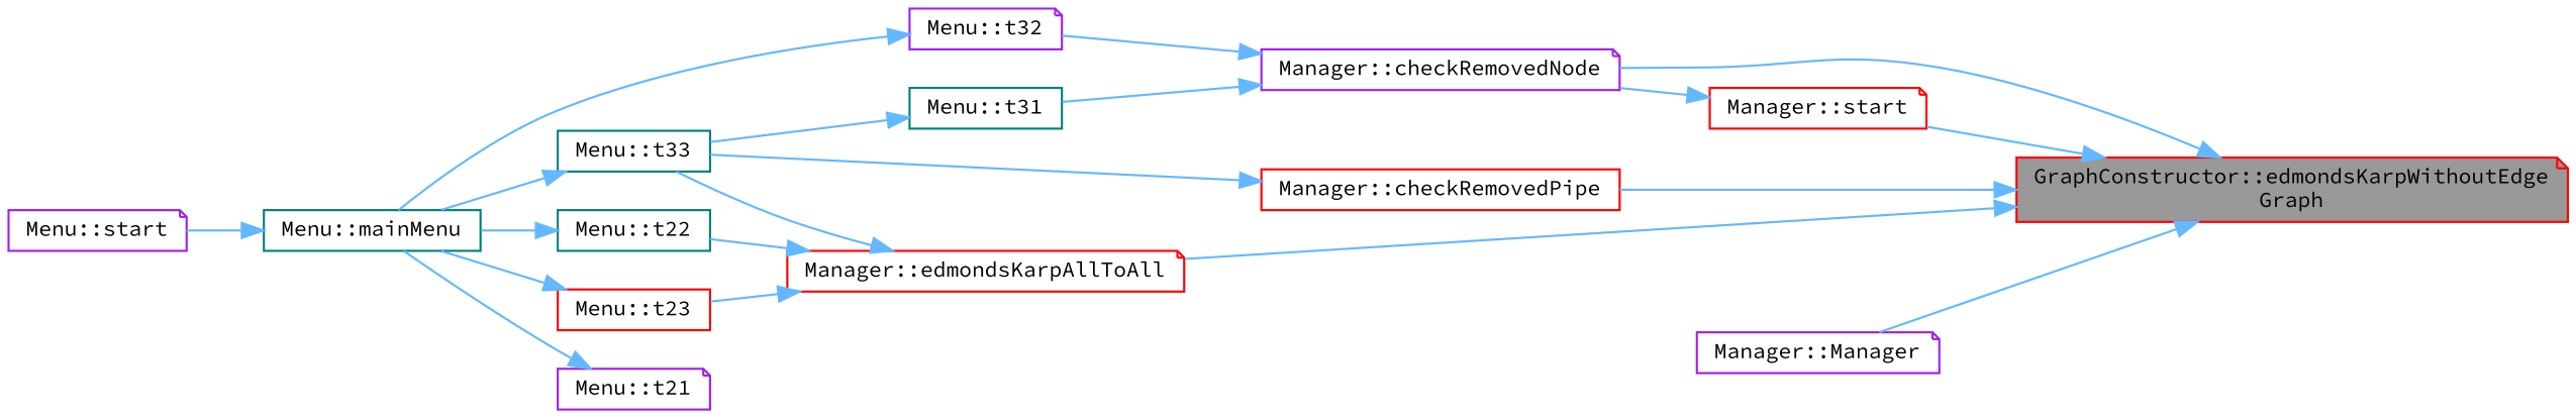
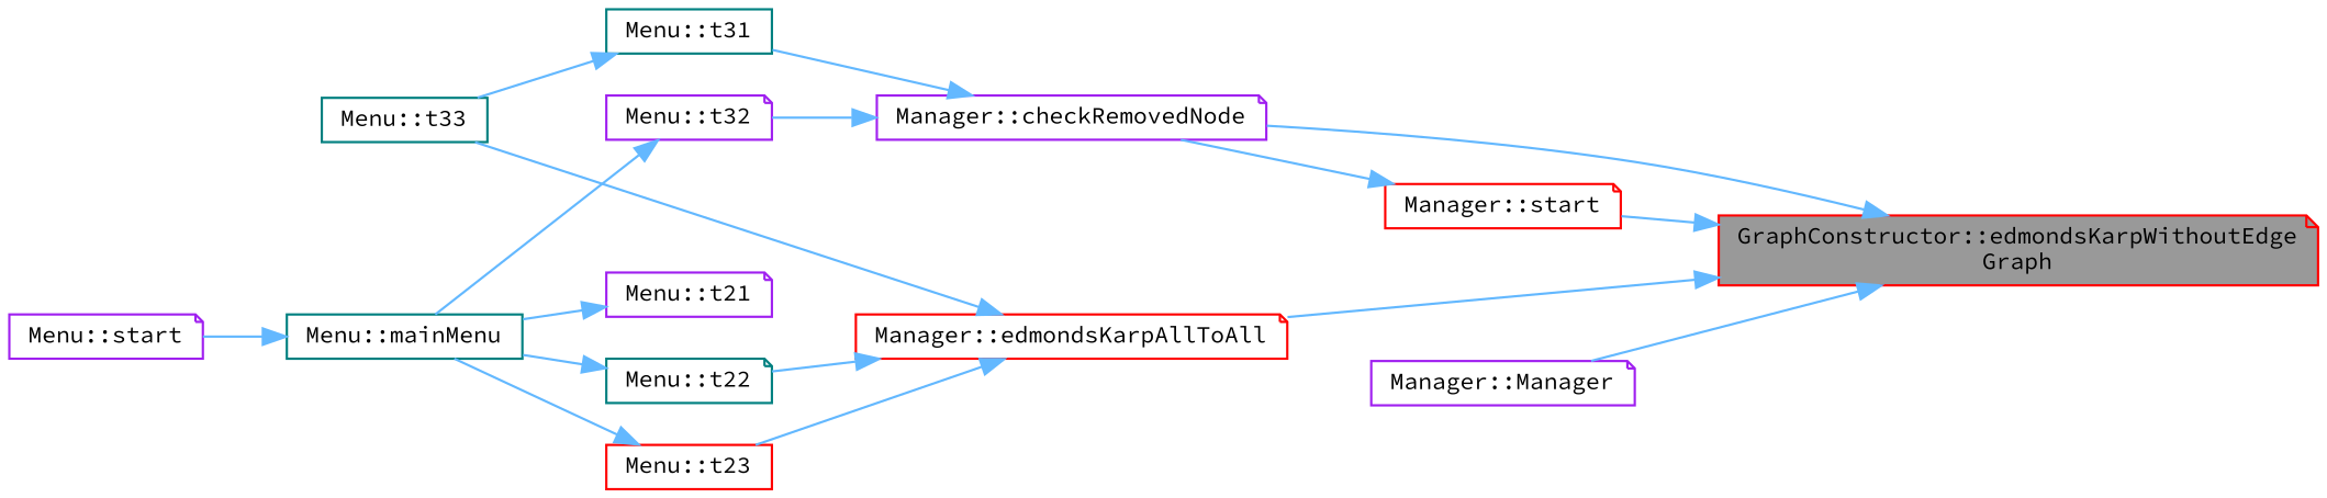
  digraph {
    fontname="Source Code Pro"
    rankdir=RL
    node [color=red fillcolor=white fontname="Source Code Pro" fontsize=10 shape=note style=filled]
    edge [color=steelblue1 dir=back fontname="Source Code Pro" fontsize=10 labelfontname=Helvetica labelfontsize=10 style=solid]
    n1 [fillcolor=grey60 fontcolor=black height=0.2 label="GraphConstructor::edmondsKarpWithoutEdge\lGraph" width=0.4]
    n2 [color=purple height=0.2 label="Manager::checkRemovedNode" width=0.4]
-   n3 [height=0.2 label="Manager::checkRemovedPipe" shape=box width=0.4]
    n4 [height=0.2 label="Manager::edmondsKarpAllToAll" width=0.4]
    n5 [height=0.2 label="Manager::start" width=0.4]
    n6 [color=purple height=0.2 label="Manager::Manager" width=0.4]
    n7 [color=teal height=0.2 label="Menu::t31" shape=box width=0.4]
    n8 [color=purple height=0.2 label="Menu::t32" width=0.4]
    n9 [color=teal height=0.2 label="Menu::t33" shape=box width=0.4]
-   n10 [color=teal height=0.2 label="Menu::t22" shape=box width=0.4]
+   n10 [color=teal height=0.2 label="Menu::t22" width=0.4]
    n11 [height=0.2 label="Menu::t23" shape=box width=0.4]
    n12 [color=teal height=0.2 label="Menu::mainMenu" shape=box width=0.4]
    n13 [color=purple height=0.2 label="Menu::start" width=0.4]
    n14 [color=purple height=0.2 label="Menu::t21" width=0.4]
    n1 -> n2
-   n1 -> n3
    n1 -> n4
    n1 -> n5
    n1 -> n6
    n2 -> n7
    n2 -> n8
-   n3 -> n9
    n4 -> n9
    n4 -> n10
    n4 -> n11
    n5 -> n2
    n7 -> n9
    n8 -> n12
-   n9 -> n12
    n10 -> n12
    n11 -> n12
    n12 -> n13
    n14 -> n12
  }
